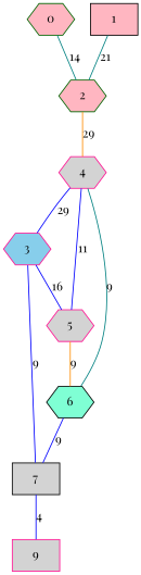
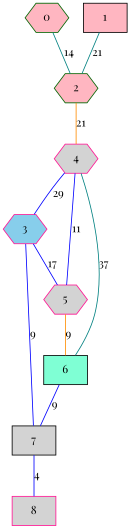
  graph {
    fontname="Playfair Display"
    node [color=deeppink fillcolor=lightgrey fontname="Playfair Display" shape=hexagon style=filled]
    edge [color=blue fontname="Playfair Display"]
    0 [color=darkgreen fillcolor=lightpink]
    2 [color=darkgreen fillcolor=lightpink]
    4
    5
    3 [fillcolor=skyblue]
-   6 [color=black fillcolor=aquamarine]
+   6 [color=black fillcolor=aquamarine shape=box]
    1 [color=black fillcolor=lightpink shape=box]
    7 [color=black shape=box]
-   8 [shape=box label=9]
+   8 [shape=box]
    0 -- 2 [color=teal label=14]
-   2 -- 4 [color=darkorange label=29]
+   2 -- 4 [color=darkorange label=21]
    4 -- 5 [label=11]
    4 -- 3 [label=29]
-   4 -- 6 [color=teal label=9]
+   4 -- 6 [color=teal label=37]
    5 -- 6 [color=darkorange label=9]
-   3 -- 5 [label=16]
+   3 -- 5 [label=17]
    3 -- 7 [label=9]
    6 -- 7 [label=9]
    1 -- 2 [color=teal label=21]
    7 -- 8 [label=4]
  }
